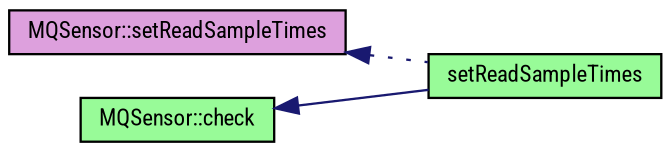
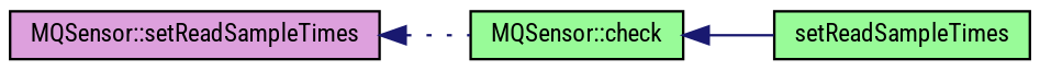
  digraph {
    fontname="Roboto Condensed"
    rankdir=LR
    node [color=black fillcolor=palegreen fontname="Roboto Condensed" fontsize=10 shape=record style=filled]
    edge [color=midnightblue dir=back fontname="Roboto Condensed" fontsize=10 labelfontname=Helvetica labelfontsize=10]
    n1 [fillcolor=plum fontcolor=black height=0.2 label="MQSensor::setReadSampleTimes" width=0.4]
    n2 [height=0.2 label="MQSensor::check" width=0.4]
    n3 [height=0.2 label=setReadSampleTimes width=0.4]
-   n1 -> n3 [style=dotted]
+   n1 -> n2 [style=dotted]
    n2 -> n3 [style=solid]
  }
